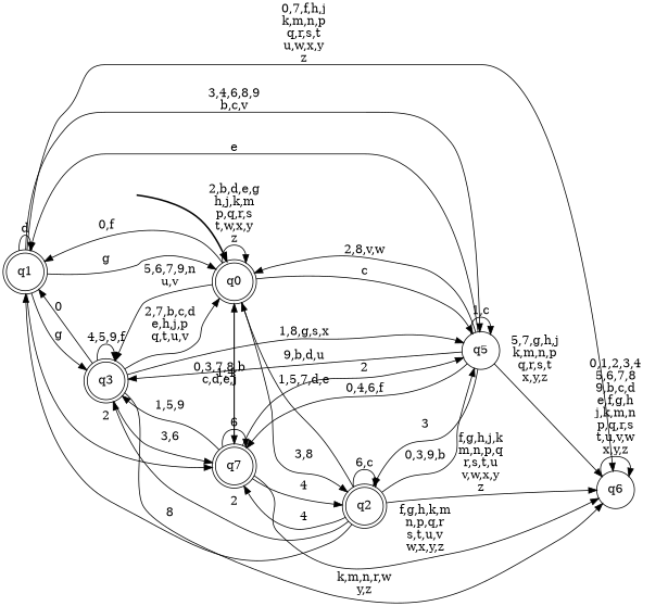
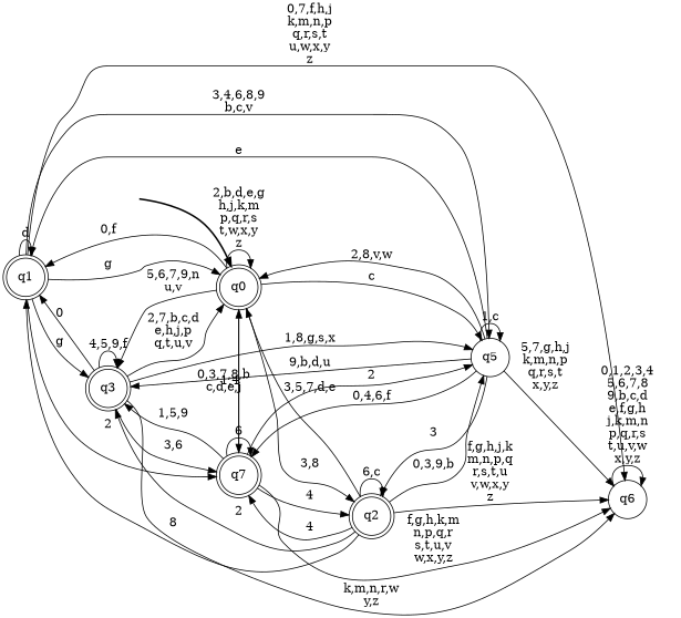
  digraph {
    rankdir=LR
    node [shape=doublecircle style="rounded,filled" color=black fillcolor=white]
    __start0 [height=0 shape=none style=invis width=0 color="" fillcolor=""]
    n2 [label=q0]
    n3 [label=q1]
    n4 [label=q2]
    n5 [label=q3]
    n6 [label=q7]
    n7 [label=q5 shape=circle style=filled]
    n8 [label=q6 shape=circle style=filled]
    subgraph cluster_1 {
      nodesep=0.15
      ranksep=0.15
      style=invis
      __start0
      n2
    }
    __start0 -> n2 [penwidth=2]
    n2 -> n2 [label="2,b,d,e,g\nh,j,k,m\np,q,r,s\nt,w,x,y\nz"]
    n2 -> n3 [label="0,f"]
    n2 -> n4 [label="3,8"]
    n2 -> n5 [label="5,6,7,9,n\nu,v"]
    n2 -> n6 [label="1,4"]
    n2 -> n7 [label=c]
    n3 -> n2 [label=g]
    n3 -> n3 [label=d]
    n3 -> n5 [label=g]
    n3 -> n6 [label=2]
    n3 -> n7 [label="3,4,6,8,9\nb,c,v"]
    n3 -> n8 [label="0,7,f,h,j\nk,m,n,p\nq,r,s,t\nu,w,x,y\nz"]
-   n4 -> n2 [label="1,5,7,d,e"]
+   n4 -> n2 [label="3,5,7,d,e"]
    n4 -> n3 [label=8]
    n4 -> n4 [label="6,c"]
    n4 -> n5 [label=2]
    n4 -> n6 [label=4]
    n4 -> n7 [label="0,3,9,b"]
    n4 -> n8 [label="f,g,h,j,k\nm,n,p,q\nr,s,t,u\nv,w,x,y\nz"]
    n5 -> n2 [label="2,7,b,c,d\ne,h,j,p\nq,t,u,v"]
    n5 -> n3 [label=0]
    n5 -> n5 [label="4,5,9,f"]
    n5 -> n6 [label="3,6"]
    n5 -> n7 [label="1,8,g,s,x"]
    n5 -> n8 [label="k,m,n,r,w\ny,z"]
    n6 -> n2 [label="0,3,7,8,b\nc,d,e,j"]
    n6 -> n4 [label=4]
    n6 -> n5 [label="1,5,9"]
    n6 -> n6 [label=6]
    n6 -> n7 [label=2]
    n6 -> n8 [label="f,g,h,k,m\nn,p,q,r\ns,t,u,v\nw,x,y,z"]
    n7 -> n2 [label="2,8,v,w"]
    n7 -> n3 [label=e]
    n7 -> n4 [label=3]
    n7 -> n5 [label="9,b,d,u"]
    n7 -> n6 [label="0,4,6,f"]
    n7 -> n7 [label="1,c"]
    n7 -> n8 [label="5,7,g,h,j\nk,m,n,p\nq,r,s,t\nx,y,z"]
    n8 -> n8 [label="0,1,2,3,4\n5,6,7,8\n9,b,c,d\ne,f,g,h\nj,k,m,n\np,q,r,s\nt,u,v,w\nx,y,z"]
  }
